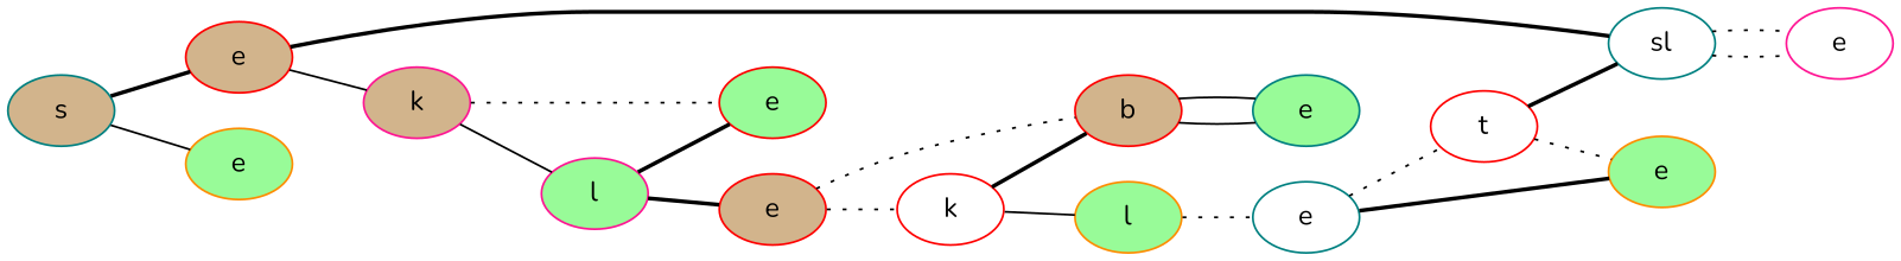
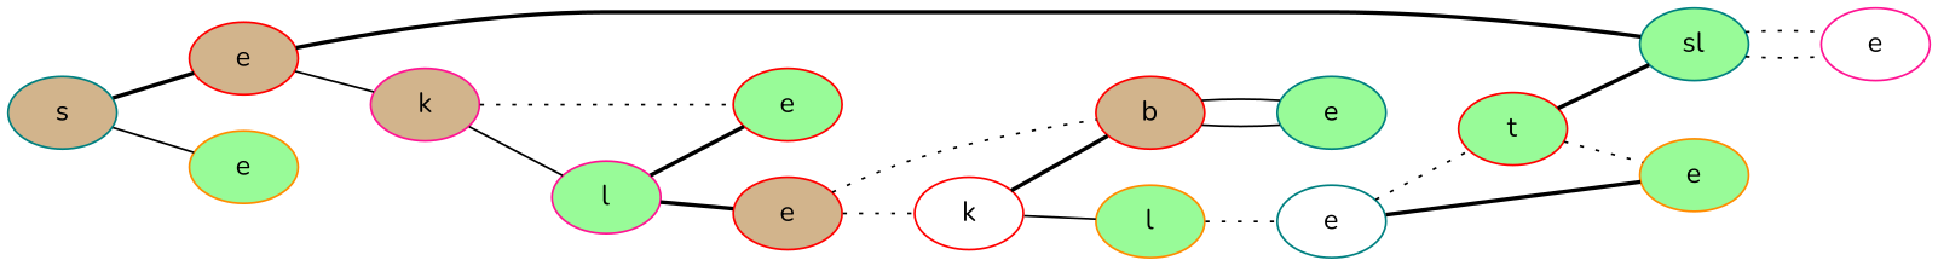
  graph {
    fontname=Nunito
    rankdir=LR
    node [color=red fillcolor=palegreen fontname=Nunito style=filled]
    edge [fontname=Nunito style=dotted]
    n1 [color=teal fillcolor=tan label=s]
    n2 [fillcolor=tan label=e]
    n3 [color=darkorange label=e]
-   n4 [color=teal fillcolor=white label=sl]
+   n4 [color=teal label=sl]
    n5 [color=deeppink fillcolor=tan label=k]
    n6 [color=deeppink fillcolor=white label=e]
    n7 [color=deeppink label=l]
    n8 [label=e]
    n9 [fillcolor=tan label=e]
    n10 [fillcolor=white label=k]
    n11 [fillcolor=tan label=b]
    n12 [color=darkorange label=l]
    n13 [color=teal label=e]
    n14 [color=teal fillcolor=white label=e]
-   n15 [fillcolor=white label=t]
+   n15 [label=t]
    n16 [color=darkorange label=e]
    n1 -- n2 [style=bold]
    n1 -- n3 [style=solid]
    n2 -- n4 [style=bold]
    n2 -- n5 [style=solid]
    n4 -- n6
    n4 -- n6
    n5 -- n7 [style=solid]
    n5 -- n8
    n7 -- n8 [style=bold]
    n7 -- n9 [style=bold]
    n9 -- n10
    n9 -- n11
    n10 -- n11 [style=bold]
    n10 -- n12 [style=solid]
    n11 -- n13 [style=solid]
    n11 -- n13 [style=solid]
    n12 -- n14
    n14 -- n15
    n14 -- n16 [style=bold]
    n15 -- n4 [style=bold]
    n15 -- n16
  }
